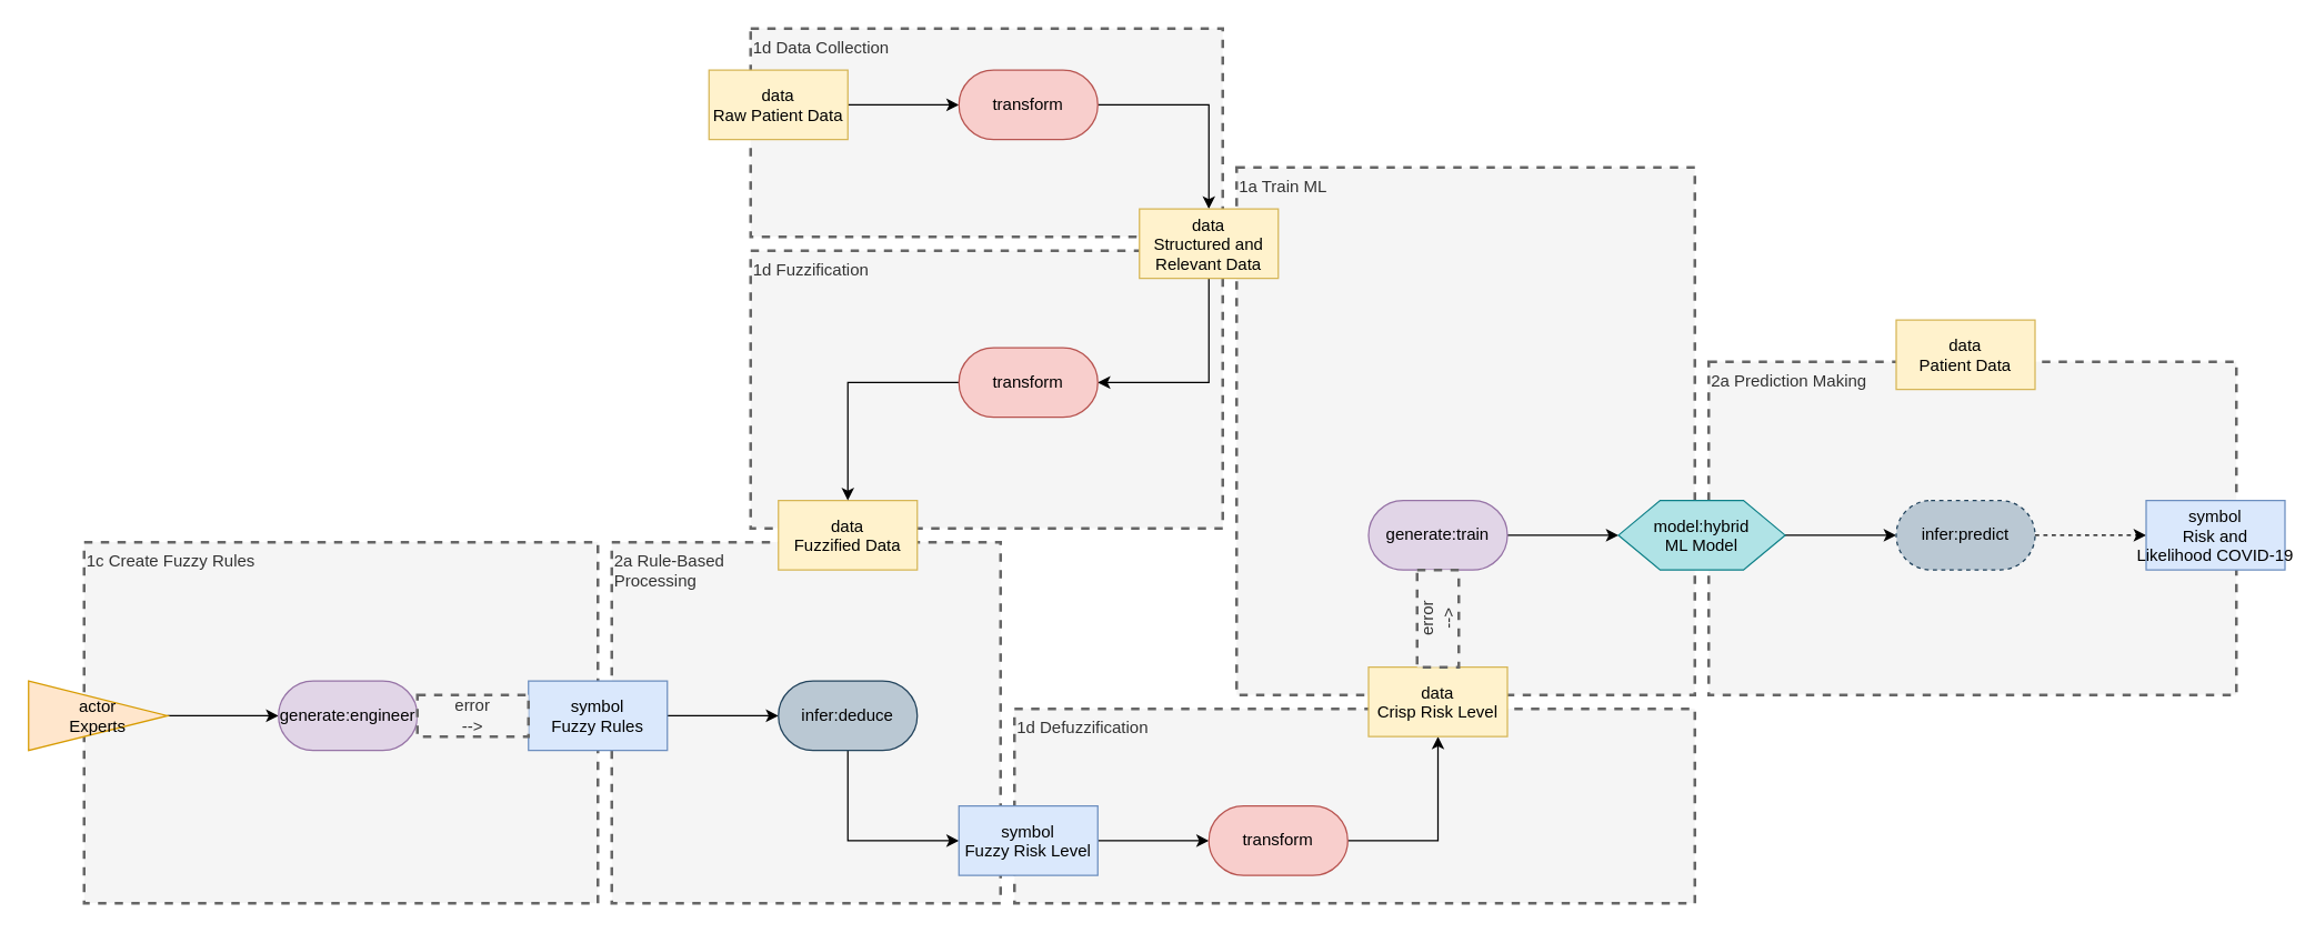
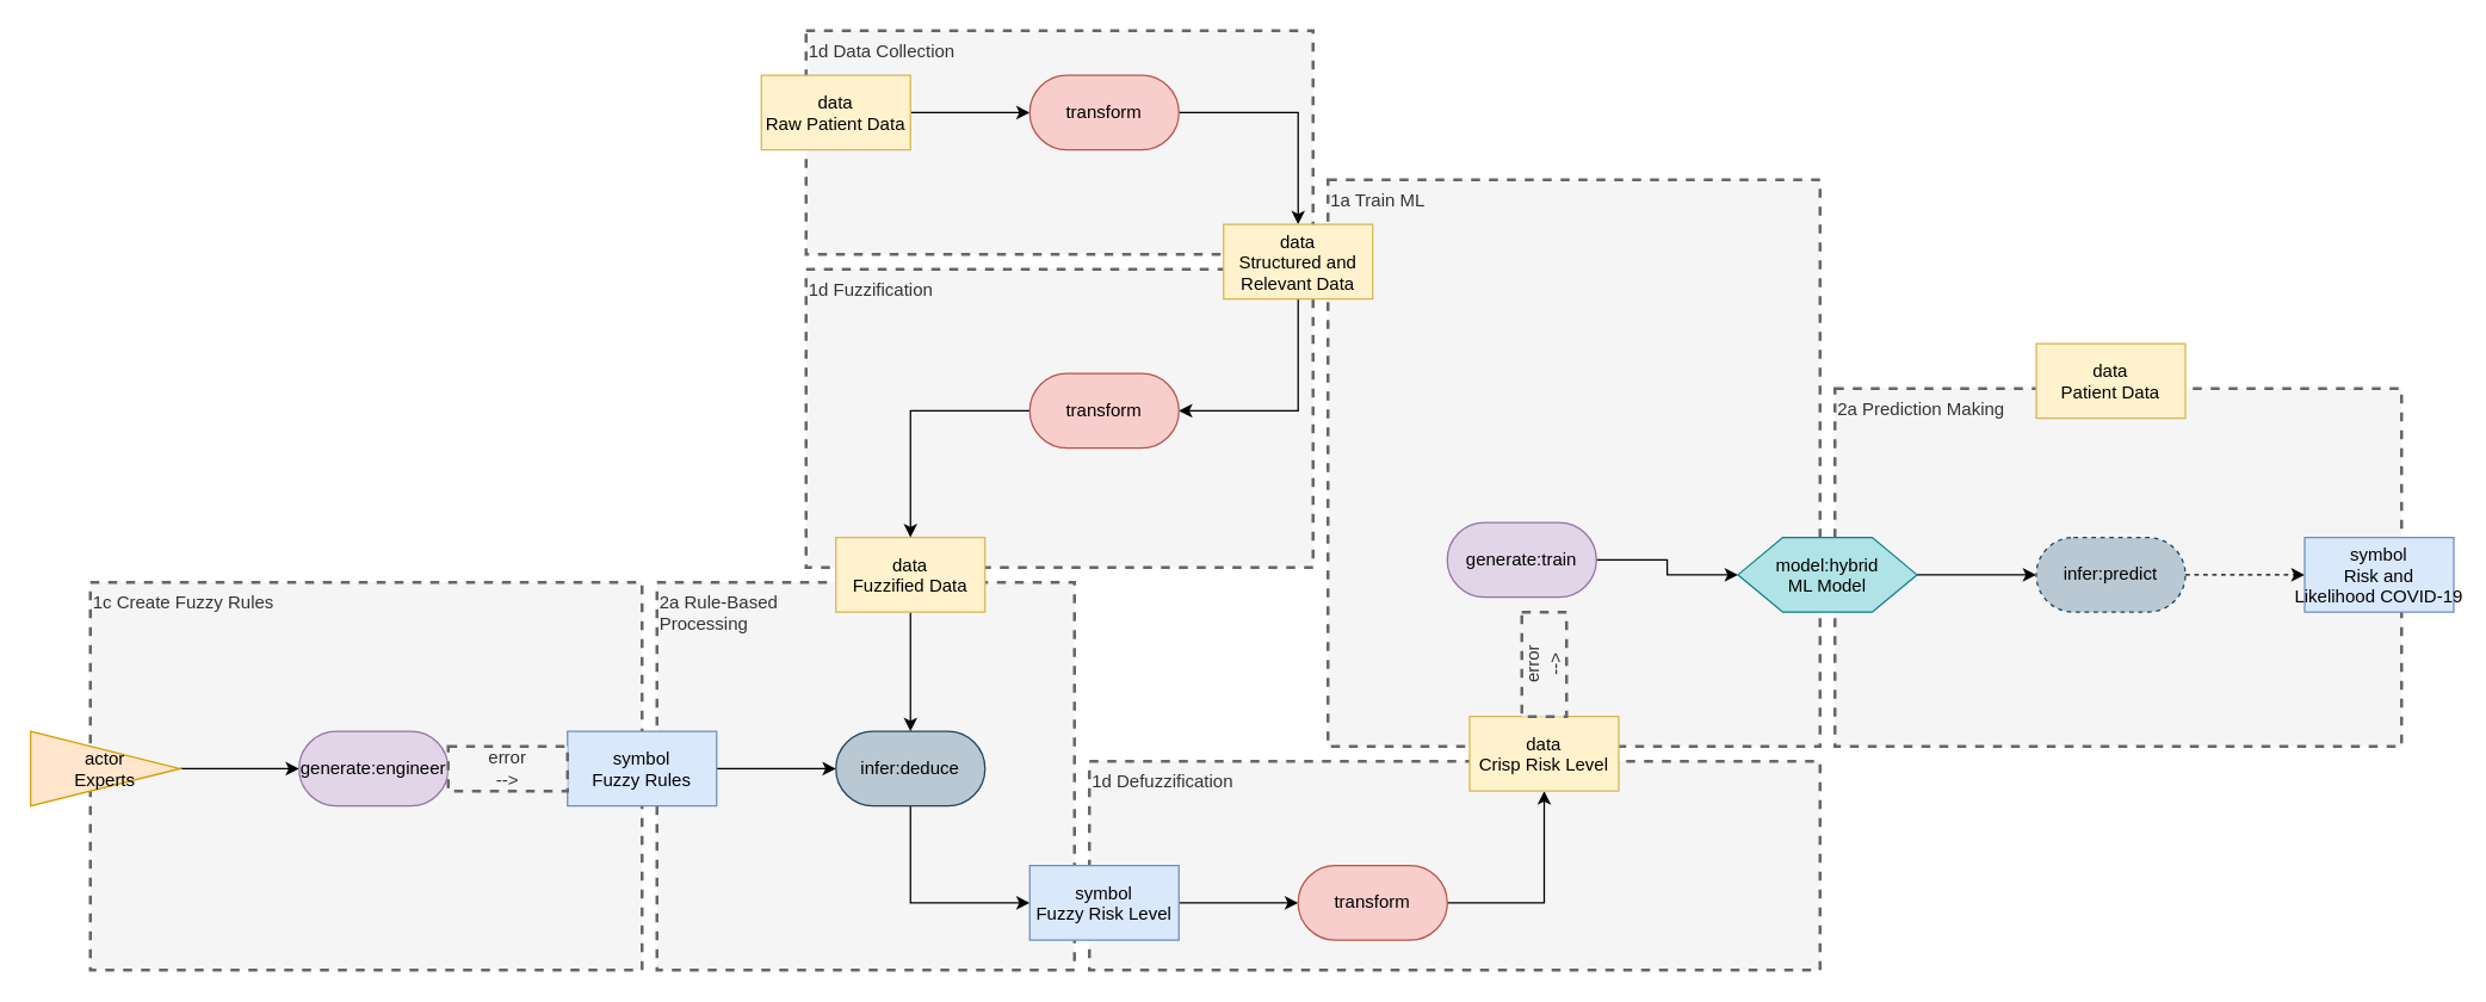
  <mxCell id="0" />
  <mxCell id="1" parent="0" />
  <mxCell id="2" value="2a Prediction Making" style="text;html=1;align=left;verticalAlign=top;whiteSpace=wrap;rounded=0;dashed=1;fillColor=#f5f5f5;fontColor=#333333;strokeColor=#666666;strokeWidth=2;" name="text" vertex="1" parent="1"><mxGeometry x="1230" y="260" width="380" height="240" as="geometry" /></mxCell>
  <mxCell id="3" value="1a Train ML" style="text;html=1;align=left;verticalAlign=top;whiteSpace=wrap;rounded=0;dashed=1;fillColor=#f5f5f5;fontColor=#333333;strokeColor=#666666;strokeWidth=2;" name="text" vertex="1" parent="1"><mxGeometry x="890" y="120" width="330" height="380" as="geometry" /></mxCell>
  <mxCell id="4" value="1d Defuzzification" style="text;html=1;align=left;verticalAlign=top;whiteSpace=wrap;rounded=0;dashed=1;fillColor=#f5f5f5;fontColor=#333333;strokeColor=#666666;strokeWidth=2;" name="text" vertex="1" parent="1"><mxGeometry x="730" y="510" width="490" height="140" as="geometry" /></mxCell>
  <mxCell id="5" value="1c Create Fuzzy Rules" style="text;html=1;align=left;verticalAlign=top;whiteSpace=wrap;rounded=0;dashed=1;fillColor=#f5f5f5;fontColor=#333333;strokeColor=#666666;strokeWidth=2;" name="text" vertex="1" parent="1"><mxGeometry x="60" y="390" width="370" height="260" as="geometry" /></mxCell>
  <mxCell id="6" value="&lt;div&gt;2a Rule-Based&lt;/div&gt;&lt;div&gt;Processing&lt;/div&gt;" style="text;html=1;align=left;verticalAlign=top;whiteSpace=wrap;rounded=0;dashed=1;fillColor=#f5f5f5;fontColor=#333333;strokeColor=#666666;strokeWidth=2;" name="text" vertex="1" parent="1"><mxGeometry x="440" y="390" width="280" height="260" as="geometry" /></mxCell>
  <mxCell id="7" value="1d Fuzzification" style="text;html=1;align=left;verticalAlign=top;whiteSpace=wrap;rounded=0;dashed=1;fillColor=#f5f5f5;fontColor=#333333;strokeColor=#666666;strokeWidth=2;" name="text" vertex="1" parent="1"><mxGeometry x="540" y="180" width="340" height="200" as="geometry" /></mxCell>
  <mxCell id="8" value="1d Data Collection" style="text;html=1;align=left;verticalAlign=top;whiteSpace=wrap;rounded=0;dashed=1;fillColor=#f5f5f5;fontColor=#333333;strokeColor=#666666;strokeWidth=2;" name="text" vertex="1" parent="1"><mxGeometry x="540" y="20" width="340" height="150" as="geometry" /></mxCell>
  <mxCell id="9" style="edgeStyle=orthogonalEdgeStyle;rounded=0;orthogonalLoop=1;jettySize=auto;html=1;entryX=0;entryY=0.5;entryDx=0;entryDy=0;" edge="1" parent="1" source="10" target="11"><mxGeometry relative="1" as="geometry" /></mxCell>
  <mxCell id="10" value="actor&#10;Experts" style="triangle;fillColor=#ffe6cc;strokeColor=#d79b00;" name="actor" vertex="1" parent="1"><mxGeometry x="20" y="490" width="100" height="50" as="geometry" /></mxCell>
  <mxCell id="11" value="generate:engineer" style="rounded=1;whiteSpace=wrap;html=1;arcSize=50;fillColor=#e1d5e7;strokeColor=#9673a6;" name="generate:engineer" vertex="1" parent="1"><mxGeometry x="200" y="490" width="100" height="50" as="geometry" /></mxCell>
  <mxCell id="12" style="edgeStyle=orthogonalEdgeStyle;rounded=0;orthogonalLoop=1;jettySize=auto;html=1;exitX=1;exitY=0.5;exitDx=0;exitDy=0;entryX=0;entryY=0.5;entryDx=0;entryDy=0;" edge="1" parent="1" source="13" target="16"><mxGeometry relative="1" as="geometry" /></mxCell>
  <mxCell id="13" value="symbol&#10;Fuzzy Rules" style="rectangle;fillColor=#dae8fc;strokeColor=#6c8ebf;" name="symbol" vertex="1" parent="1"><mxGeometry x="380" y="490" width="100" height="50" as="geometry" /></mxCell>
  <mxCell id="14" value="&lt;div&gt;error&lt;/div&gt;&lt;div&gt;--&amp;gt;&lt;/div&gt;" style="text;html=1;align=center;verticalAlign=middle;whiteSpace=wrap;rounded=0;dashed=1;fillColor=#f5f5f5;fontColor=#333333;strokeColor=#666666;strokeWidth=2;" name="text" vertex="1" parent="1"><mxGeometry x="300" y="500" width="80" height="30" as="geometry" /></mxCell>
  <mxCell id="15" style="edgeStyle=orthogonalEdgeStyle;rounded=0;orthogonalLoop=1;jettySize=auto;html=1;exitX=0.5;exitY=1;exitDx=0;exitDy=0;entryX=0;entryY=0.5;entryDx=0;entryDy=0;" edge="1" parent="1" source="16" target="28"><mxGeometry relative="1" as="geometry" /></mxCell>
  <mxCell id="16" value="infer:deduce" style="rounded=1;whiteSpace=wrap;html=1;arcSize=50;fillColor=#bac8d3;strokeColor=#23445d;" name="infer:deduce" vertex="1" parent="1"><mxGeometry x="560" y="490" width="100" height="50" as="geometry" /></mxCell>
+ <mxCell id="17" style="edgeStyle=orthogonalEdgeStyle;rounded=0;orthogonalLoop=1;jettySize=auto;html=1;entryX=0.5;entryY=0;entryDx=0;entryDy=0;" edge="1" parent="1" source="18" target="16"><mxGeometry relative="1" as="geometry" /></mxCell>
  <mxCell id="18" value="data&#10;Fuzzified Data" style="rectangle;fillColor=#fff2cc;strokeColor=#d6b656;" name="data" vertex="1" parent="1"><mxGeometry x="560" y="360" width="100" height="50" as="geometry" /></mxCell>
  <mxCell id="19" style="edgeStyle=orthogonalEdgeStyle;rounded=0;orthogonalLoop=1;jettySize=auto;html=1;exitX=1;exitY=0.5;exitDx=0;exitDy=0;entryX=0;entryY=0.5;entryDx=0;entryDy=0;" edge="1" parent="1" source="20" target="22"><mxGeometry relative="1" as="geometry" /></mxCell>
  <mxCell id="20" value="data&#10;Raw Patient Data" style="rectangle;fillColor=#fff2cc;strokeColor=#d6b656;" name="data" vertex="1" parent="1"><mxGeometry x="510" y="50" width="100" height="50" as="geometry" /></mxCell>
  <mxCell id="21" style="edgeStyle=orthogonalEdgeStyle;rounded=0;orthogonalLoop=1;jettySize=auto;html=1;entryX=0.5;entryY=0;entryDx=0;entryDy=0;" edge="1" parent="1" source="22" target="24"><mxGeometry relative="1" as="geometry" /></mxCell>
  <mxCell id="22" value="transform" style="rounded=1;whiteSpace=wrap;html=1;arcSize=50;fillColor=#f8cecc;strokeColor=#b85450;" name="transform" vertex="1" parent="1"><mxGeometry x="690" y="50" width="100" height="50" as="geometry" /></mxCell>
  <mxCell id="23" style="edgeStyle=orthogonalEdgeStyle;rounded=0;orthogonalLoop=1;jettySize=auto;html=1;exitX=0.5;exitY=1;exitDx=0;exitDy=0;entryX=1;entryY=0.5;entryDx=0;entryDy=0;" edge="1" parent="1" source="24" target="26"><mxGeometry relative="1" as="geometry" /></mxCell>
  <mxCell id="24" value="data&#10;Structured and&#10;Relevant Data" style="rectangle;fillColor=#fff2cc;strokeColor=#d6b656;" name="data" vertex="1" parent="1"><mxGeometry x="820" y="150" width="100" height="50" as="geometry" /></mxCell>
  <mxCell id="25" style="edgeStyle=orthogonalEdgeStyle;rounded=0;orthogonalLoop=1;jettySize=auto;html=1;exitX=0;exitY=0.5;exitDx=0;exitDy=0;entryX=0.5;entryY=0;entryDx=0;entryDy=0;" edge="1" parent="1" source="26" target="18"><mxGeometry relative="1" as="geometry" /></mxCell>
  <mxCell id="26" value="transform" style="rounded=1;whiteSpace=wrap;html=1;arcSize=50;fillColor=#f8cecc;strokeColor=#b85450;" name="transform" vertex="1" parent="1"><mxGeometry x="690" y="250" width="100" height="50" as="geometry" /></mxCell>
  <mxCell id="27" style="edgeStyle=orthogonalEdgeStyle;rounded=0;orthogonalLoop=1;jettySize=auto;html=1;exitX=1;exitY=0.5;exitDx=0;exitDy=0;entryX=0;entryY=0.5;entryDx=0;entryDy=0;" edge="1" parent="1" source="28" target="30"><mxGeometry relative="1" as="geometry" /></mxCell>
  <mxCell id="28" value="symbol&#10;Fuzzy Risk Level" style="rectangle;fillColor=#dae8fc;strokeColor=#6c8ebf;" name="symbol" vertex="1" parent="1"><mxGeometry x="690" y="580" width="100" height="50" as="geometry" /></mxCell>
  <mxCell id="29" style="edgeStyle=orthogonalEdgeStyle;rounded=0;orthogonalLoop=1;jettySize=auto;html=1;exitX=1;exitY=0.5;exitDx=0;exitDy=0;entryX=0.5;entryY=1;entryDx=0;entryDy=0;" edge="1" parent="1" source="30" target="31"><mxGeometry relative="1" as="geometry" /></mxCell>
  <mxCell id="30" value="transform" style="rounded=1;whiteSpace=wrap;html=1;arcSize=50;fillColor=#f8cecc;strokeColor=#b85450;" name="transform" vertex="1" parent="1"><mxGeometry x="870" y="580" width="100" height="50" as="geometry" /></mxCell>
  <mxCell id="31" value="data&#10;Crisp Risk Level" style="rectangle;fillColor=#fff2cc;strokeColor=#d6b656;" name="data" vertex="1" parent="1"><mxGeometry x="985" y="480" width="100" height="50" as="geometry" /></mxCell>
  <mxCell id="32" style="edgeStyle=orthogonalEdgeStyle;rounded=0;orthogonalLoop=1;jettySize=auto;html=1;exitX=1;exitY=0.5;exitDx=0;exitDy=0;entryX=0;entryY=0.5;entryDx=0;entryDy=0;" edge="1" parent="1" source="33" target="36"><mxGeometry relative="1" as="geometry" /></mxCell>
- <mxCell id="33" value="generate:train" style="rounded=1;whiteSpace=wrap;html=1;arcSize=50;fillColor=#e1d5e7;strokeColor=#9673a6;" name="generate:train" vertex="1" parent="1"><mxGeometry x="985" y="360" width="100" height="50" as="geometry" /></mxCell>
+ <mxCell id="33" value="generate:train" style="rounded=1;whiteSpace=wrap;html=1;arcSize=50;fillColor=#e1d5e7;strokeColor=#9673a6;" name="generate:train" vertex="1" parent="1"><mxGeometry x="970" y="350" width="100" height="50" as="geometry" /></mxCell>
  <mxCell id="34" value="&lt;div&gt;error&lt;/div&gt;&lt;div&gt;--&amp;gt;&lt;/div&gt;" style="text;html=1;align=center;verticalAlign=middle;whiteSpace=wrap;rounded=0;dashed=1;fillColor=#f5f5f5;fontColor=#333333;strokeColor=#666666;strokeWidth=2;horizontal=0;" name="text" vertex="1" parent="1"><mxGeometry x="1020" y="410" width="30" height="70" as="geometry" /></mxCell>
  <mxCell id="35" style="edgeStyle=orthogonalEdgeStyle;rounded=0;orthogonalLoop=1;jettySize=auto;html=1;entryX=0;entryY=0.5;entryDx=0;entryDy=0;" edge="1" parent="1" source="36" target="38"><mxGeometry relative="1" as="geometry" /></mxCell>
  <mxCell id="36" value="model:hybrid&#10;ML Model" style="shape=hexagon;perimeter=hexagonPerimeter2;fillColor=#b0e3e6;strokeColor=#0e8088;" name="model" vertex="1" parent="1"><mxGeometry x="1165" y="360" width="120" height="50" as="geometry" /></mxCell>
  <mxCell id="37" style="edgeStyle=orthogonalEdgeStyle;rounded=0;orthogonalLoop=1;jettySize=auto;html=1;exitX=1;exitY=0.5;exitDx=0;exitDy=0;entryX=0;entryY=0.5;entryDx=0;entryDy=0;dashed=1;" edge="1" parent="1" source="38" target="40"><mxGeometry relative="1" as="geometry" /></mxCell>
  <mxCell id="38" value="infer:predict" style="rounded=1;whiteSpace=wrap;html=1;arcSize=50;fillColor=#bac8d3;strokeColor=#23445d;dashed=1;" name="infer:deduce" vertex="1" parent="1"><mxGeometry x="1365" y="360" width="100" height="50" as="geometry" /></mxCell>
  <mxCell id="39" value="data&#10;Patient Data" style="rectangle;fillColor=#fff2cc;strokeColor=#d6b656;" name="data" vertex="1" parent="1"><mxGeometry x="1365" y="230" width="100" height="50" as="geometry" /></mxCell>
  <mxCell id="40" value="symbol&#10;Risk and&#10;Likelihood COVID-19" style="rectangle;fillColor=#dae8fc;strokeColor=#6c8ebf;" name="symbol" vertex="1" parent="1"><mxGeometry x="1545" y="360" width="100" height="50" as="geometry" /></mxCell>
